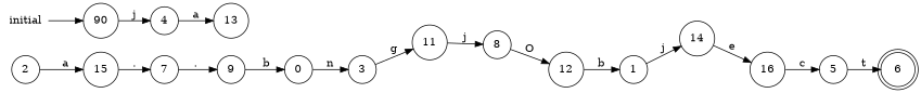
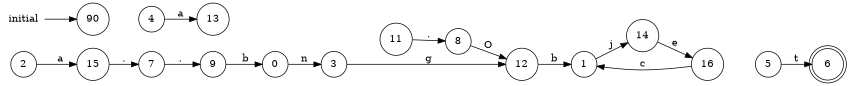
  digraph {
    rankdir=LR
    node [shape=circle]
    0
    3
    11
    8
    1
    14
    16
    5
    2
    15
    7
    9
    12
    4
    13
    6 [shape=doublecircle]
    n17 [label=90]
    initial [shape=plaintext]
    0 -> 3 [label=n]
-   3 -> 11 [label=g]
-   11 -> 8 [label=j]
+   3 -> 12 [label=g]
+   11 -> 8 [label="."]
    8 -> 12 [label=O]
    1 -> 14 [label=j]
    14 -> 16 [label=e]
-   16 -> 5 [label=c]
+   16 -> 1 [label=c]
    5 -> 6 [label=t]
    2 -> 15 [label=a]
    15 -> 7 [label="."]
    7 -> 9 [label="."]
    9 -> 0 [label=b]
    12 -> 1 [label=b]
    4 -> 13 [label=a]
-   n17 -> 4 [label=j]
    initial -> n17
  }
